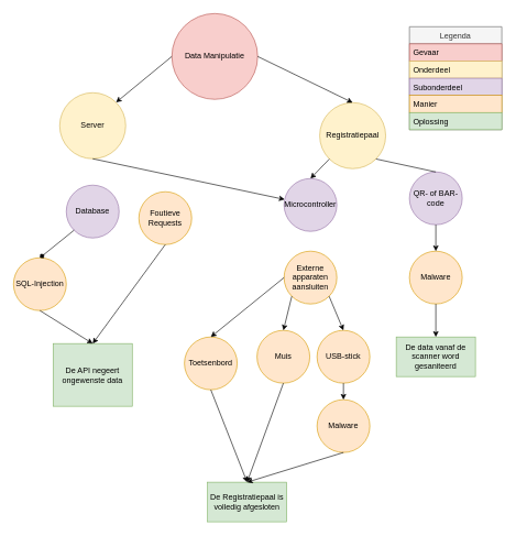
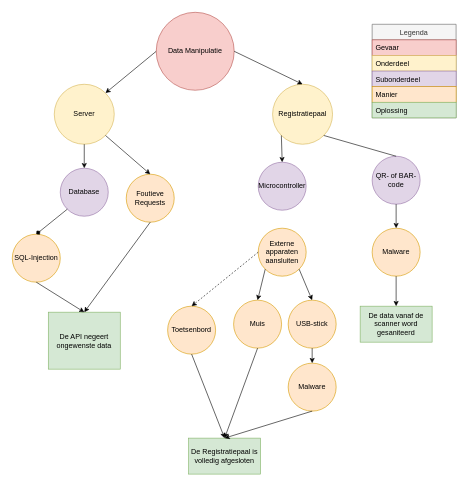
  <mxCell id="0" />
  <mxCell id="1" parent="0" />
- <mxCell id="2" value="Registratiepaal" style="ellipse;whiteSpace=wrap;html=1;aspect=fixed;fillColor=#fff2cc;strokeColor=#d6b656;" parent="1" vertex="1"><mxGeometry x="484" y="155" width="100" height="100" as="geometry" /></mxCell>
+ <mxCell id="2" value="Registratiepaal" style="ellipse;whiteSpace=wrap;html=1;aspect=fixed;fillColor=#fff2cc;strokeColor=#d6b656;" parent="1" vertex="1"><mxGeometry x="454" y="140" width="100" height="100" as="geometry" /></mxCell>
  <mxCell id="3" value="Database" style="ellipse;whiteSpace=wrap;html=1;aspect=fixed;fillColor=#e1d5e7;strokeColor=#9673a6;" parent="1" vertex="1"><mxGeometry x="100" y="280" width="80" height="80" as="geometry" /></mxCell>
  <mxCell id="4" value="Server" style="ellipse;whiteSpace=wrap;html=1;aspect=fixed;fillColor=#fff2cc;strokeColor=#d6b656;" parent="1" vertex="1"><mxGeometry x="90" y="140" width="100" height="100" as="geometry" /></mxCell>
  <mxCell id="5" value="Externe apparaten aansluiten" style="ellipse;whiteSpace=wrap;html=1;aspect=fixed;fillColor=#ffe6cc;strokeColor=#d79b00;" parent="1" vertex="1"><mxGeometry x="430" y="380" width="80" height="80" as="geometry" /></mxCell>
  <mxCell id="6" value="SQL-Injection" style="ellipse;whiteSpace=wrap;html=1;aspect=fixed;fillColor=#ffe6cc;strokeColor=#d79b00;" parent="1" vertex="1"><mxGeometry x="20" y="390" width="80" height="80" as="geometry" /></mxCell>
  <mxCell id="7" value="QR- of BAR-code" style="ellipse;whiteSpace=wrap;html=1;aspect=fixed;fillColor=#e1d5e7;strokeColor=#9673a6;" parent="1" vertex="1"><mxGeometry x="620" y="260" width="80" height="80" as="geometry" /></mxCell>
  <mxCell id="8" value="Foutieve Requests" style="ellipse;whiteSpace=wrap;html=1;aspect=fixed;fillColor=#ffe6cc;strokeColor=#d79b00;" parent="1" vertex="1"><mxGeometry x="210" y="290" width="80" height="80" as="geometry" /></mxCell>
  <mxCell id="9" value="Data Manipulatie" style="ellipse;whiteSpace=wrap;html=1;aspect=fixed;fillColor=#f8cecc;strokeColor=#b85450;" parent="1" vertex="1"><mxGeometry x="260" width="130" height="130" as="geometry" y="20" /></mxCell>
  <mxCell id="10" value="" style="endArrow=classic;html=1;exitX=0;exitY=0.5;exitDx=0;exitDy=0;entryX=1;entryY=0;entryDx=0;entryDy=0;" parent="1" source="9" target="4" edge="1"><mxGeometry width="50" height="50" relative="1" as="geometry"><mxPoint x="350" y="250" as="sourcePoint" /><mxPoint x="210" y="120" as="targetPoint" /></mxGeometry></mxCell>
- <mxCell id="11" value="" style="endArrow=classic;html=1;exitX=0.5;exitY=1;exitDx=0;exitDy=0;" parent="1" source="4" target="18" edge="1"><mxGeometry width="50" height="50" relative="1" as="geometry"><mxPoint x="350" y="250" as="sourcePoint" /><mxPoint x="400" y="200" as="targetPoint" /></mxGeometry></mxCell>
+ <mxCell id="11" value="" style="endArrow=classic;html=1;entryX=0.5;entryY=0;entryDx=0;entryDy=0;exitX=0.5;exitY=1;exitDx=0;exitDy=0;" parent="1" source="4" target="3" edge="1"><mxGeometry width="50" height="50" relative="1" as="geometry"><mxPoint x="350" y="250" as="sourcePoint" /><mxPoint x="400" y="200" as="targetPoint" /></mxGeometry></mxCell>
  <mxCell id="12" value="" style="endArrow=diamond;html=1;entryX=0.5;entryY=0;entryDx=0;entryDy=0;exitX=0;exitY=1;exitDx=0;exitDy=0;" parent="1" source="3" target="6" edge="1"><mxGeometry width="50" height="50" relative="1" as="geometry"><mxPoint x="350" y="250" as="sourcePoint" /><mxPoint x="400" y="200" as="targetPoint" /></mxGeometry></mxCell>
  <mxCell id="13" value="" style="endArrow=classic;html=1;entryX=0.5;entryY=0;entryDx=0;entryDy=0;exitX=1;exitY=0.5;exitDx=0;exitDy=0;" parent="1" source="9" target="2" edge="1"><mxGeometry width="50" height="50" relative="1" as="geometry"><mxPoint x="350" y="250" as="sourcePoint" /><mxPoint x="400" y="200" as="targetPoint" /></mxGeometry></mxCell>
  <mxCell id="14" value="" style="endArrow=classic;html=1;exitX=0;exitY=1;exitDx=0;exitDy=0;entryX=0.5;entryY=0;entryDx=0;entryDy=0;" parent="1" source="2" target="18" edge="1"><mxGeometry width="50" height="50" relative="1" as="geometry"><mxPoint x="350" y="240" as="sourcePoint" /><mxPoint x="390" y="250" as="targetPoint" /></mxGeometry></mxCell>
  <mxCell id="15" value="Malware" style="ellipse;whiteSpace=wrap;html=1;aspect=fixed;fillColor=#ffe6cc;strokeColor=#d79b00;" parent="1" vertex="1"><mxGeometry x="620" y="380" width="80" height="80" as="geometry" /></mxCell>
  <mxCell id="16" value="" style="endArrow=classic;html=1;entryX=0.5;entryY=0;entryDx=0;entryDy=0;exitX=0.5;exitY=1;exitDx=0;exitDy=0;" parent="1" source="7" target="15" edge="1"><mxGeometry width="50" height="50" relative="1" as="geometry"><mxPoint x="620" y="350" as="sourcePoint" /><mxPoint x="450" y="280" as="targetPoint" /></mxGeometry></mxCell>
  <mxCell id="17" value="" style="endArrow=none;html=1;entryX=0.5;entryY=0;entryDx=0;entryDy=0;exitX=1;exitY=1;exitDx=0;exitDy=0;" parent="1" source="2" target="7" edge="1"><mxGeometry width="50" height="50" relative="1" as="geometry"><mxPoint x="350" y="340" as="sourcePoint" /><mxPoint x="400" y="290" as="targetPoint" /></mxGeometry></mxCell>
  <mxCell id="18" value="Microcontroller" style="ellipse;whiteSpace=wrap;html=1;aspect=fixed;fillColor=#e1d5e7;strokeColor=#9673a6;" parent="1" vertex="1"><mxGeometry x="430" y="270" width="80" height="80" as="geometry" /></mxCell>
  <mxCell id="19" value="De Registratiepaal is volledig afgesloten" style="rounded=0;whiteSpace=wrap;html=1;fillColor=#d5e8d4;strokeColor=#82b366;" parent="1" vertex="1"><mxGeometry x="314" y="730" width="120" height="60" as="geometry" /></mxCell>
  <mxCell id="20" value="De data vanaf de scanner word gesaniteerd" style="rounded=0;whiteSpace=wrap;html=1;fillColor=#d5e8d4;strokeColor=#82b366;" parent="1" vertex="1"><mxGeometry x="600" y="510" width="120" height="60" as="geometry" /></mxCell>
  <mxCell id="21" value="De API negeert ongewenste data" style="rounded=0;whiteSpace=wrap;html=1;fillColor=#d5e8d4;strokeColor=#82b366;" parent="1" vertex="1"><mxGeometry x="80" y="520" width="120" height="95" as="geometry" /></mxCell>
+ <mxCell id="22" value="" style="endArrow=classic;html=1;exitX=1;exitY=1;exitDx=0;exitDy=0;entryX=0.5;entryY=0;entryDx=0;entryDy=0;" parent="1" source="4" target="8" edge="1"><mxGeometry width="50" height="50" relative="1" as="geometry"><mxPoint x="350" y="410" as="sourcePoint" /><mxPoint x="400" y="360" as="targetPoint" /></mxGeometry></mxCell>
  <mxCell id="23" value="" style="endArrow=classic;html=1;exitX=0.5;exitY=1;exitDx=0;exitDy=0;entryX=0.5;entryY=0;entryDx=0;entryDy=0;" parent="1" source="8" target="21" edge="1"><mxGeometry width="50" height="50" relative="1" as="geometry"><mxPoint x="350" y="400" as="sourcePoint" /><mxPoint x="400" y="350" as="targetPoint" /></mxGeometry></mxCell>
  <mxCell id="24" value="" style="endArrow=classic;html=1;exitX=0.5;exitY=1;exitDx=0;exitDy=0;entryX=0.5;entryY=0;entryDx=0;entryDy=0;" parent="1" source="6" target="21" edge="1"><mxGeometry width="50" height="50" relative="1" as="geometry"><mxPoint x="350" y="400" as="sourcePoint" /><mxPoint x="400" y="350" as="targetPoint" /></mxGeometry></mxCell>
  <mxCell id="25" value="" style="endArrow=classic;html=1;exitX=0.5;exitY=1;exitDx=0;exitDy=0;entryX=0.5;entryY=0;entryDx=0;entryDy=0;" parent="1" source="15" target="20" edge="1"><mxGeometry width="50" height="50" relative="1" as="geometry"><mxPoint x="400" y="390" as="sourcePoint" /><mxPoint x="450" y="340" as="targetPoint" /></mxGeometry></mxCell>
  <mxCell id="26" value="Toetsenbord" style="ellipse;whiteSpace=wrap;html=1;aspect=fixed;fillColor=#ffe6cc;strokeColor=#d79b00;" parent="1" vertex="1"><mxGeometry x="279" y="510" width="80" height="80" as="geometry" /></mxCell>
  <mxCell id="27" value="Muis" style="ellipse;whiteSpace=wrap;html=1;aspect=fixed;fillColor=#ffe6cc;strokeColor=#d79b00;" parent="1" vertex="1"><mxGeometry x="389" y="500" width="80" height="80" as="geometry" /></mxCell>
  <mxCell id="28" value="USB-stick" style="ellipse;whiteSpace=wrap;html=1;aspect=fixed;fillColor=#ffe6cc;strokeColor=#d79b00;" parent="1" vertex="1"><mxGeometry x="480" y="500" width="80" height="80" as="geometry" /></mxCell>
  <mxCell id="29" value="Malware" style="ellipse;whiteSpace=wrap;html=1;aspect=fixed;fillColor=#ffe6cc;strokeColor=#d79b00;" parent="1" vertex="1"><mxGeometry x="480" y="605" width="80" height="80" as="geometry" /></mxCell>
  <mxCell id="30" value="" style="endArrow=classic;html=1;exitX=0;exitY=1;exitDx=0;exitDy=0;entryX=0.5;entryY=0;entryDx=0;entryDy=0;" parent="1" source="5" target="27" edge="1"><mxGeometry width="50" height="50" relative="1" as="geometry"><mxPoint x="450" y="370" as="sourcePoint" /><mxPoint x="500" y="320" as="targetPoint" /></mxGeometry></mxCell>
- <mxCell id="31" value="" style="endArrow=classic;html=1;entryX=0.5;entryY=0;entryDx=0;entryDy=0;exitX=0;exitY=0.5;exitDx=0;exitDy=0;" parent="1" source="5" target="26" edge="1"><mxGeometry width="50" height="50" relative="1" as="geometry"><mxPoint x="450" y="370" as="sourcePoint" /><mxPoint x="500" y="320" as="targetPoint" /></mxGeometry></mxCell>
+ <mxCell id="31" value="" style="endArrow=classic;html=1;entryX=0.5;entryY=0;entryDx=0;entryDy=0;exitX=0;exitY=0.5;exitDx=0;exitDy=0;dashed=1;" parent="1" source="5" target="26" edge="1"><mxGeometry width="50" height="50" relative="1" as="geometry"><mxPoint x="450" y="370" as="sourcePoint" /><mxPoint x="500" y="320" as="targetPoint" /></mxGeometry></mxCell>
  <mxCell id="32" value="" style="endArrow=classic;html=1;entryX=0.5;entryY=0;entryDx=0;entryDy=0;exitX=1;exitY=1;exitDx=0;exitDy=0;" parent="1" source="5" target="28" edge="1"><mxGeometry width="50" height="50" relative="1" as="geometry"><mxPoint x="450" y="570" as="sourcePoint" /><mxPoint x="500" y="520" as="targetPoint" /></mxGeometry></mxCell>
  <mxCell id="33" value="" style="endArrow=classic;html=1;entryX=0.5;entryY=0;entryDx=0;entryDy=0;exitX=0.5;exitY=1;exitDx=0;exitDy=0;" parent="1" source="28" target="29" edge="1"><mxGeometry width="50" height="50" relative="1" as="geometry"><mxPoint x="450" y="570" as="sourcePoint" /><mxPoint x="500" y="520" as="targetPoint" /></mxGeometry></mxCell>
  <mxCell id="34" value="" style="endArrow=classic;html=1;exitX=0.5;exitY=1;exitDx=0;exitDy=0;entryX=0.5;entryY=0;entryDx=0;entryDy=0;" parent="1" source="26" target="19" edge="1"><mxGeometry width="50" height="50" relative="1" as="geometry"><mxPoint x="450" y="470" as="sourcePoint" /><mxPoint x="500" y="420" as="targetPoint" /></mxGeometry></mxCell>
  <mxCell id="35" value="" style="endArrow=classic;html=1;exitX=0.5;exitY=1;exitDx=0;exitDy=0;entryX=0.5;entryY=0;entryDx=0;entryDy=0;" parent="1" source="27" target="19" edge="1"><mxGeometry width="50" height="50" relative="1" as="geometry"><mxPoint x="450" y="470" as="sourcePoint" /><mxPoint x="500" y="420" as="targetPoint" /></mxGeometry></mxCell>
  <mxCell id="36" value="" style="endArrow=classic;html=1;entryX=0.5;entryY=0;entryDx=0;entryDy=0;exitX=0.5;exitY=1;exitDx=0;exitDy=0;" parent="1" source="29" target="19" edge="1"><mxGeometry width="50" height="50" relative="1" as="geometry"><mxPoint x="450" y="470" as="sourcePoint" /><mxPoint x="500" y="420" as="targetPoint" /></mxGeometry></mxCell>
  <mxCell id="37" value="Legenda" style="swimlane;fontStyle=0;childLayout=stackLayout;horizontal=1;startSize=26;fillColor=#f5f5f5;horizontalStack=0;resizeParent=1;resizeParentMax=0;resizeLast=0;collapsible=1;marginBottom=0;strokeColor=#666666;fontColor=#333333;" vertex="1" parent="1"><mxGeometry x="620" y="40" width="140" height="156" as="geometry" /></mxCell>
  <mxCell id="38" value="Gevaar" style="text;strokeColor=#b85450;fillColor=#f8cecc;align=left;verticalAlign=top;spacingLeft=4;spacingRight=4;overflow=hidden;rotatable=0;points=[[0,0.5],[1,0.5]];portConstraint=eastwest;" vertex="1" parent="37"><mxGeometry y="26" width="140" height="26" as="geometry" /></mxCell>
  <mxCell id="39" value="Onderdeel" style="text;strokeColor=#d6b656;fillColor=#fff2cc;align=left;verticalAlign=top;spacingLeft=4;spacingRight=4;overflow=hidden;rotatable=0;points=[[0,0.5],[1,0.5]];portConstraint=eastwest;" vertex="1" parent="37"><mxGeometry y="52" width="140" height="26" as="geometry" /></mxCell>
  <mxCell id="40" value="Subonderdeel" style="text;strokeColor=#9673a6;fillColor=#e1d5e7;align=left;verticalAlign=top;spacingLeft=4;spacingRight=4;overflow=hidden;rotatable=0;points=[[0,0.5],[1,0.5]];portConstraint=eastwest;" vertex="1" parent="37"><mxGeometry y="78" width="140" height="26" as="geometry" /></mxCell>
  <mxCell id="41" value="Manier" style="text;strokeColor=#d79b00;fillColor=#ffe6cc;align=left;verticalAlign=top;spacingLeft=4;spacingRight=4;overflow=hidden;rotatable=0;points=[[0,0.5],[1,0.5]];portConstraint=eastwest;" vertex="1" parent="37"><mxGeometry y="104" width="140" height="26" as="geometry" /></mxCell>
  <mxCell id="42" value="Oplossing" style="text;strokeColor=#82b366;fillColor=#d5e8d4;align=left;verticalAlign=top;spacingLeft=4;spacingRight=4;overflow=hidden;rotatable=0;points=[[0,0.5],[1,0.5]];portConstraint=eastwest;" vertex="1" parent="37"><mxGeometry y="130" width="140" height="26" as="geometry" /></mxCell>
